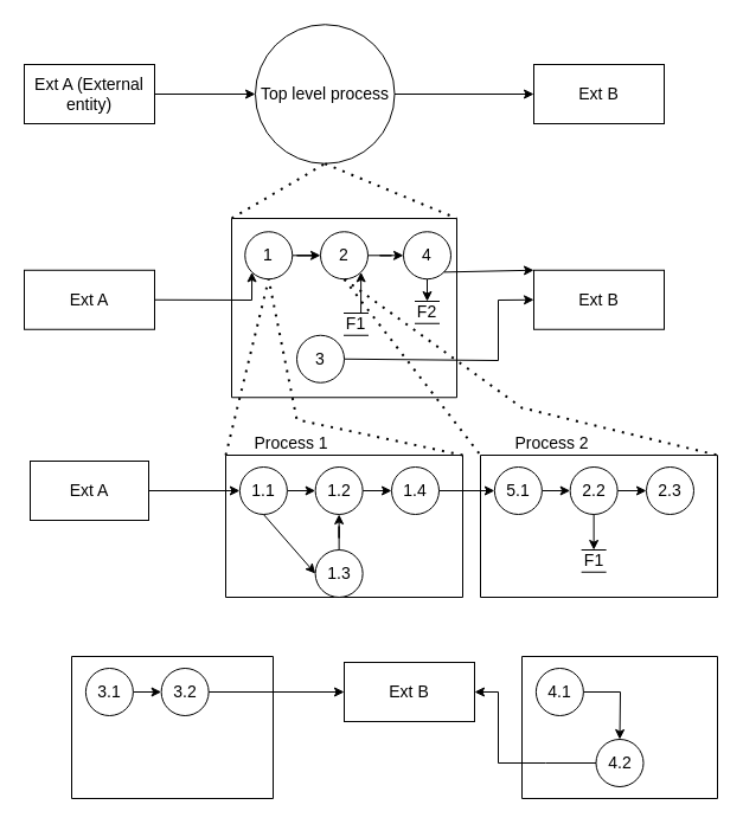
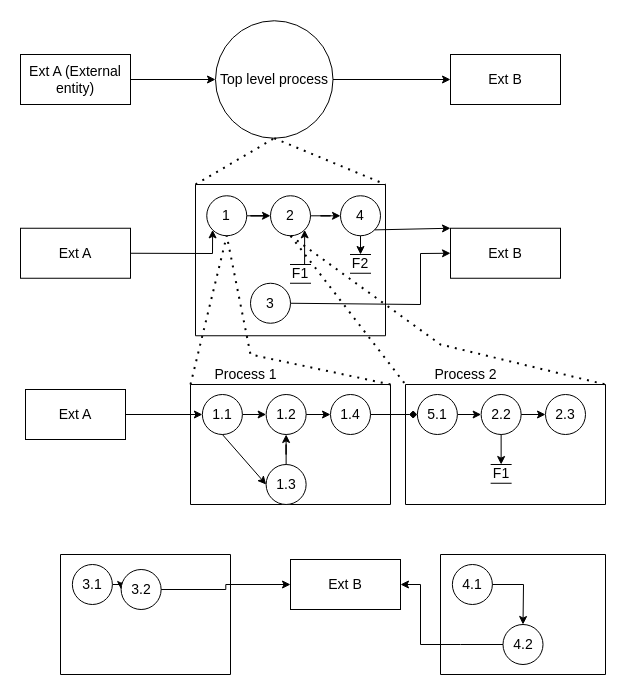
  <mxCell id="0" />
  <mxCell id="1" parent="0" />
  <mxCell id="2" value="&lt;font style=&quot;font-size: 14px;&quot;&gt;Ext A (External entity)&lt;/font&gt;" style="rounded=0;whiteSpace=wrap;html=1;" vertex="1" parent="1"><mxGeometry x="20" y="54" width="110" height="50" as="geometry" /></mxCell>
  <mxCell id="3" value="&lt;font style=&quot;font-size: 14px;&quot;&gt;Top level process&lt;/font&gt;" style="ellipse;whiteSpace=wrap;html=1;aspect=fixed;" vertex="1" parent="1"><mxGeometry x="215" y="20.25" width="117.5" height="117.5" as="geometry" /></mxCell>
  <mxCell id="4" value="" style="endArrow=classic;html=1;rounded=0;exitX=1;exitY=0.5;exitDx=0;exitDy=0;entryX=0;entryY=0.5;entryDx=0;entryDy=0;" edge="1" parent="1" source="2" target="3"><mxGeometry width="50" height="50" relative="1" as="geometry"><mxPoint x="180" y="134" as="sourcePoint" /><mxPoint x="210" y="104" as="targetPoint" /></mxGeometry></mxCell>
  <mxCell id="5" value="" style="endArrow=classic;html=1;rounded=0;entryX=0;entryY=0.5;entryDx=0;entryDy=0;exitX=1;exitY=0.5;exitDx=0;exitDy=0;" edge="1" parent="1" source="3" target="6"><mxGeometry width="50" height="50" relative="1" as="geometry"><mxPoint x="360" y="214" as="sourcePoint" /><mxPoint x="470" y="84" as="targetPoint" /></mxGeometry></mxCell>
  <mxCell id="6" value="&lt;font style=&quot;font-size: 14px;&quot;&gt;Ext B&lt;/font&gt;" style="rounded=0;whiteSpace=wrap;html=1;" vertex="1" parent="1"><mxGeometry x="450" y="54" width="110" height="50" as="geometry" /></mxCell>
  <mxCell id="7" value="&lt;font style=&quot;font-size: 14px;&quot;&gt;Ext A&lt;/font&gt;" style="rounded=0;whiteSpace=wrap;html=1;" vertex="1" parent="1"><mxGeometry x="20" y="227.75" width="110" height="50" as="geometry" /></mxCell>
  <mxCell id="8" value="" style="endArrow=classic;html=1;rounded=0;exitX=1;exitY=0.5;exitDx=0;exitDy=0;entryX=0;entryY=1;entryDx=0;entryDy=0;" edge="1" parent="1" source="7" target="13"><mxGeometry width="50" height="50" relative="1" as="geometry"><mxPoint x="178.75" y="307.75" as="sourcePoint" /><mxPoint x="220" y="253" as="targetPoint" /><Array as="points"><mxPoint x="212" y="253" /></Array></mxGeometry></mxCell>
  <mxCell id="9" value="" style="endArrow=classic;html=1;rounded=0;entryX=0;entryY=0.5;entryDx=0;entryDy=0;exitX=1;exitY=0.5;exitDx=0;exitDy=0;" edge="1" parent="1" source="15" target="10"><mxGeometry width="50" height="50" relative="1" as="geometry"><mxPoint x="400" y="254" as="sourcePoint" /><mxPoint x="468.75" y="257.75" as="targetPoint" /><Array as="points"><mxPoint x="420" y="304" /><mxPoint x="420" y="253" /></Array></mxGeometry></mxCell>
  <mxCell id="10" value="&lt;font style=&quot;font-size: 14px;&quot;&gt;Ext B&lt;/font&gt;" style="rounded=0;whiteSpace=wrap;html=1;" vertex="1" parent="1"><mxGeometry x="450" y="227.75" width="110" height="50" as="geometry" /></mxCell>
  <mxCell id="11" value="" style="swimlane;startSize=0;fontSize=14;" vertex="1" parent="1"><mxGeometry x="195" y="184" width="190" height="151.25" as="geometry" /></mxCell>
  <mxCell id="12" style="edgeStyle=orthogonalEdgeStyle;rounded=0;orthogonalLoop=1;jettySize=auto;html=1;entryX=0;entryY=0.5;entryDx=0;entryDy=0;fontSize=14;" edge="1" parent="11" source="13" target="14"><mxGeometry relative="1" as="geometry" /></mxCell>
  <mxCell id="13" value="1" style="ellipse;whiteSpace=wrap;html=1;aspect=fixed;fontSize=14;" vertex="1" parent="11"><mxGeometry x="11.25" y="11.25" width="40" height="40" as="geometry" /></mxCell>
  <mxCell id="14" value="2" style="ellipse;whiteSpace=wrap;html=1;aspect=fixed;fontSize=14;" vertex="1" parent="11"><mxGeometry x="75" y="11.25" width="40" height="40" as="geometry" /></mxCell>
  <mxCell id="15" value="3" style="ellipse;whiteSpace=wrap;html=1;aspect=fixed;fontSize=14;" vertex="1" parent="11"><mxGeometry x="55" y="98.75" width="40" height="40" as="geometry" /></mxCell>
  <mxCell id="16" value="4" style="ellipse;whiteSpace=wrap;html=1;aspect=fixed;fontSize=14;" vertex="1" parent="11"><mxGeometry x="145" y="11.25" width="40" height="40" as="geometry" /></mxCell>
  <mxCell id="17" value="" style="edgeStyle=orthogonalEdgeStyle;rounded=0;orthogonalLoop=1;jettySize=auto;html=1;fontSize=14;" edge="1" parent="11" source="14" target="16"><mxGeometry relative="1" as="geometry" /></mxCell>
  <mxCell id="18" style="edgeStyle=orthogonalEdgeStyle;rounded=0;orthogonalLoop=1;jettySize=auto;html=1;exitX=0.5;exitY=0;exitDx=0;exitDy=0;entryX=1;entryY=1;entryDx=0;entryDy=0;fontSize=14;" edge="1" parent="11" source="19" target="14"><mxGeometry relative="1" as="geometry" /></mxCell>
  <mxCell id="19" value="F1" style="shape=partialRectangle;whiteSpace=wrap;html=1;left=0;right=0;fillColor=none;fontSize=14;" vertex="1" parent="11"><mxGeometry x="95" y="80" width="20" height="18.75" as="geometry" /></mxCell>
  <mxCell id="20" style="edgeStyle=orthogonalEdgeStyle;rounded=0;orthogonalLoop=1;jettySize=auto;html=1;exitX=0.5;exitY=0;exitDx=0;exitDy=0;entryX=0.5;entryY=1;entryDx=0;entryDy=0;fontSize=14;startArrow=classic;startFill=1;endArrow=none;endFill=0;" edge="1" parent="11" source="21" target="16"><mxGeometry relative="1" as="geometry" /></mxCell>
  <mxCell id="21" value="F2" style="shape=partialRectangle;whiteSpace=wrap;html=1;left=0;right=0;fillColor=none;fontSize=14;" vertex="1" parent="11"><mxGeometry x="155" y="70" width="20" height="18.75" as="geometry" /></mxCell>
  <mxCell id="22" value="" style="endArrow=classic;html=1;rounded=0;fontSize=14;entryX=0;entryY=0;entryDx=0;entryDy=0;exitX=1;exitY=1;exitDx=0;exitDy=0;" edge="1" parent="1" source="16" target="10"><mxGeometry width="50" height="50" relative="1" as="geometry"><mxPoint x="360" y="204" as="sourcePoint" /><mxPoint x="410" y="154" as="targetPoint" /></mxGeometry></mxCell>
  <mxCell id="23" value="" style="endArrow=none;dashed=1;html=1;dashPattern=1 3;strokeWidth=2;rounded=0;fontSize=14;entryX=0.5;entryY=1;entryDx=0;entryDy=0;exitX=0;exitY=0;exitDx=0;exitDy=0;" edge="1" parent="1" source="11" target="3"><mxGeometry width="50" height="50" relative="1" as="geometry"><mxPoint x="270" y="144" as="sourcePoint" /><mxPoint x="320" y="94" as="targetPoint" /></mxGeometry></mxCell>
  <mxCell id="24" value="" style="endArrow=none;dashed=1;html=1;dashPattern=1 3;strokeWidth=2;rounded=0;fontSize=14;entryX=1;entryY=0;entryDx=0;entryDy=0;exitX=0.5;exitY=1;exitDx=0;exitDy=0;" edge="1" parent="1" source="3" target="11"><mxGeometry width="50" height="50" relative="1" as="geometry"><mxPoint x="270" y="144" as="sourcePoint" /><mxPoint x="320" y="94" as="targetPoint" /></mxGeometry></mxCell>
  <mxCell id="25" value="" style="edgeStyle=orthogonalEdgeStyle;rounded=0;orthogonalLoop=1;jettySize=auto;html=1;fontSize=14;" edge="1" parent="1" source="26" target="30"><mxGeometry relative="1" as="geometry" /></mxCell>
  <mxCell id="26" value="&lt;font style=&quot;font-size: 14px;&quot;&gt;Ext A&lt;/font&gt;" style="rounded=0;whiteSpace=wrap;html=1;" vertex="1" parent="1"><mxGeometry x="25" y="389" width="100" height="50" as="geometry" /></mxCell>
  <mxCell id="27" value="" style="endArrow=none;dashed=1;html=1;dashPattern=1 3;strokeWidth=2;rounded=0;fontSize=14;entryX=0.5;entryY=1;entryDx=0;entryDy=0;exitX=0;exitY=0;exitDx=0;exitDy=0;" edge="1" parent="1" source="28" target="13"><mxGeometry width="50" height="50" relative="1" as="geometry"><mxPoint x="210" y="424" as="sourcePoint" /><mxPoint x="173.75" y="304" as="targetPoint" /></mxGeometry></mxCell>
  <mxCell id="28" value="" style="swimlane;startSize=0;fontSize=14;" vertex="1" parent="1"><mxGeometry x="190" y="384" width="200" height="120" as="geometry" /></mxCell>
  <mxCell id="29" style="edgeStyle=orthogonalEdgeStyle;rounded=0;orthogonalLoop=1;jettySize=auto;html=1;exitX=1;exitY=0.5;exitDx=0;exitDy=0;entryX=0;entryY=0.5;entryDx=0;entryDy=0;fontSize=14;" edge="1" parent="28" source="30" target="33"><mxGeometry relative="1" as="geometry" /></mxCell>
  <mxCell id="30" value="1.1" style="ellipse;whiteSpace=wrap;html=1;aspect=fixed;fontSize=14;" vertex="1" parent="28"><mxGeometry x="11.88" y="10" width="40" height="40" as="geometry" /></mxCell>
  <mxCell id="31" value="" style="edgeStyle=orthogonalEdgeStyle;rounded=0;orthogonalLoop=1;jettySize=auto;html=1;fontSize=14;endArrow=none;endFill=0;startArrow=classic;startFill=1;" edge="1" parent="28" source="33" target="34"><mxGeometry relative="1" as="geometry" /></mxCell>
  <mxCell id="32" value="" style="edgeStyle=orthogonalEdgeStyle;rounded=0;orthogonalLoop=1;jettySize=auto;html=1;fontSize=14;startArrow=none;startFill=0;endArrow=classic;endFill=1;" edge="1" parent="28" source="33" target="36"><mxGeometry relative="1" as="geometry" /></mxCell>
  <mxCell id="33" value="1.2" style="ellipse;whiteSpace=wrap;html=1;aspect=fixed;fontSize=14;" vertex="1" parent="28"><mxGeometry x="75.63" y="10" width="40" height="40" as="geometry" /></mxCell>
  <mxCell id="34" value="1.3" style="ellipse;whiteSpace=wrap;html=1;aspect=fixed;fontSize=14;" vertex="1" parent="28"><mxGeometry x="75.63" y="80" width="40" height="40" as="geometry" /></mxCell>
  <mxCell id="35" value="" style="endArrow=classic;html=1;rounded=0;fontSize=14;entryX=0;entryY=0.5;entryDx=0;entryDy=0;exitX=0.5;exitY=1;exitDx=0;exitDy=0;" edge="1" parent="28" source="30" target="34"><mxGeometry width="50" height="50" relative="1" as="geometry"><mxPoint x="80" y="70" as="sourcePoint" /><mxPoint x="130" y="20" as="targetPoint" /></mxGeometry></mxCell>
  <mxCell id="36" value="1.4" style="ellipse;whiteSpace=wrap;html=1;aspect=fixed;fontSize=14;" vertex="1" parent="28"><mxGeometry x="140" y="10" width="40" height="40" as="geometry" /></mxCell>
  <mxCell id="37" value="" style="endArrow=none;dashed=1;html=1;dashPattern=1 3;strokeWidth=2;rounded=0;fontSize=14;entryX=0.5;entryY=1;entryDx=0;entryDy=0;exitX=1;exitY=0;exitDx=0;exitDy=0;" edge="1" parent="1" source="28" target="13"><mxGeometry width="50" height="50" relative="1" as="geometry"><mxPoint x="305" y="514" as="sourcePoint" /><mxPoint x="275" y="364" as="targetPoint" /><Array as="points"><mxPoint x="250" y="354" /></Array></mxGeometry></mxCell>
  <mxCell id="38" value="Process 1" style="text;html=1;align=center;verticalAlign=middle;resizable=0;points=[];autosize=1;strokeColor=none;fillColor=none;fontSize=14;" vertex="1" parent="1"><mxGeometry x="210" y="364" width="70" height="20" as="geometry" /></mxCell>
  <mxCell id="39" value="" style="swimlane;startSize=0;fontSize=14;" vertex="1" parent="1"><mxGeometry x="405" y="384" width="200" height="120" as="geometry" /></mxCell>
  <mxCell id="40" style="edgeStyle=orthogonalEdgeStyle;rounded=0;orthogonalLoop=1;jettySize=auto;html=1;exitX=1;exitY=0.5;exitDx=0;exitDy=0;entryX=0;entryY=0.5;entryDx=0;entryDy=0;fontSize=14;" edge="1" parent="39" source="41" target="44"><mxGeometry relative="1" as="geometry" /></mxCell>
  <mxCell id="41" value="5.1" style="ellipse;whiteSpace=wrap;html=1;aspect=fixed;fontSize=14;" vertex="1" parent="39"><mxGeometry x="11.88" y="10" width="40" height="40" as="geometry" /></mxCell>
  <mxCell id="42" value="" style="edgeStyle=orthogonalEdgeStyle;rounded=0;orthogonalLoop=1;jettySize=auto;html=1;fontSize=14;startArrow=none;startFill=0;endArrow=classic;endFill=1;" edge="1" parent="39" source="44" target="45"><mxGeometry relative="1" as="geometry" /></mxCell>
  <mxCell id="43" style="edgeStyle=orthogonalEdgeStyle;rounded=0;orthogonalLoop=1;jettySize=auto;html=1;exitX=0.5;exitY=1;exitDx=0;exitDy=0;entryX=0.5;entryY=0;entryDx=0;entryDy=0;fontSize=14;startArrow=none;startFill=0;endArrow=classic;endFill=1;" edge="1" parent="39" source="44" target="46"><mxGeometry relative="1" as="geometry" /></mxCell>
  <mxCell id="44" value="2.2" style="ellipse;whiteSpace=wrap;html=1;aspect=fixed;fontSize=14;" vertex="1" parent="39"><mxGeometry x="75.63" y="10" width="40" height="40" as="geometry" /></mxCell>
  <mxCell id="45" value="2.3" style="ellipse;whiteSpace=wrap;html=1;aspect=fixed;fontSize=14;" vertex="1" parent="39"><mxGeometry x="140" y="10" width="40" height="40" as="geometry" /></mxCell>
  <mxCell id="46" value="F1" style="shape=partialRectangle;whiteSpace=wrap;html=1;left=0;right=0;fillColor=none;fontSize=14;" vertex="1" parent="39"><mxGeometry x="85.63" y="80" width="20" height="18.75" as="geometry" /></mxCell>
  <mxCell id="47" value="" style="endArrow=none;dashed=1;html=1;dashPattern=1 3;strokeWidth=2;rounded=0;fontSize=14;entryX=0;entryY=0;entryDx=0;entryDy=0;exitX=0.5;exitY=1;exitDx=0;exitDy=0;" edge="1" parent="1" source="14" target="39"><mxGeometry width="50" height="50" relative="1" as="geometry"><mxPoint x="390" y="334" as="sourcePoint" /><mxPoint x="440" y="284" as="targetPoint" /></mxGeometry></mxCell>
  <mxCell id="48" value="" style="endArrow=none;dashed=1;html=1;dashPattern=1 3;strokeWidth=2;rounded=0;fontSize=14;entryX=1;entryY=0;entryDx=0;entryDy=0;exitX=0.5;exitY=1;exitDx=0;exitDy=0;" edge="1" parent="1" source="14" target="39"><mxGeometry width="50" height="50" relative="1" as="geometry"><mxPoint x="390" y="334" as="sourcePoint" /><mxPoint x="440" y="284" as="targetPoint" /><Array as="points"><mxPoint x="440" y="344" /></Array></mxGeometry></mxCell>
  <mxCell id="49" value="Process 2" style="text;html=1;align=center;verticalAlign=middle;resizable=0;points=[];autosize=1;strokeColor=none;fillColor=none;fontSize=14;" vertex="1" parent="1"><mxGeometry x="430" y="364" width="70" height="20" as="geometry" /></mxCell>
- <mxCell id="50" style="edgeStyle=orthogonalEdgeStyle;rounded=0;orthogonalLoop=1;jettySize=auto;html=1;exitX=1;exitY=0.5;exitDx=0;exitDy=0;entryX=0;entryY=0.5;entryDx=0;entryDy=0;fontSize=14;startArrow=none;startFill=0;endArrow=classic;endFill=1;" edge="1" parent="1" source="36" target="41"><mxGeometry relative="1" as="geometry" /></mxCell>
+ <mxCell id="50" style="edgeStyle=orthogonalEdgeStyle;rounded=0;orthogonalLoop=1;jettySize=auto;html=1;exitX=1;exitY=0.5;exitDx=0;exitDy=0;entryX=0;entryY=0.5;entryDx=0;entryDy=0;fontSize=14;startArrow=none;startFill=0;endArrow=diamond;endFill=1;" edge="1" parent="1" source="36" target="41"><mxGeometry relative="1" as="geometry" /></mxCell>
  <mxCell id="51" value="" style="swimlane;startSize=0;fontSize=14;" vertex="1" parent="1"><mxGeometry x="60" y="554" width="170" height="120" as="geometry" /></mxCell>
  <mxCell id="52" style="edgeStyle=orthogonalEdgeStyle;rounded=0;orthogonalLoop=1;jettySize=auto;html=1;exitX=1;exitY=0.5;exitDx=0;exitDy=0;entryX=0;entryY=0.5;entryDx=0;entryDy=0;fontSize=14;" edge="1" parent="51" source="53" target="54"><mxGeometry relative="1" as="geometry" /></mxCell>
  <mxCell id="53" value="3.1" style="ellipse;whiteSpace=wrap;html=1;aspect=fixed;fontSize=14;" vertex="1" parent="51"><mxGeometry x="11.88" y="10" width="40" height="40" as="geometry" /></mxCell>
- <mxCell id="54" value="3.2" style="ellipse;whiteSpace=wrap;html=1;aspect=fixed;fontSize=14;" vertex="1" parent="51"><mxGeometry x="75.63" y="10" width="40" height="40" as="geometry" /></mxCell>
+ <mxCell id="54" value="3.2" style="ellipse;whiteSpace=wrap;html=1;aspect=fixed;fontSize=14;" vertex="1" parent="51"><mxGeometry x="60.63" y="15" width="40" height="40" as="geometry" /></mxCell>
  <mxCell id="55" value="" style="swimlane;startSize=0;fontSize=14;" vertex="1" parent="1"><mxGeometry x="440" y="554" width="165" height="120" as="geometry" /></mxCell>
  <mxCell id="56" value="4.1" style="ellipse;whiteSpace=wrap;html=1;aspect=fixed;fontSize=14;" vertex="1" parent="55"><mxGeometry x="11.88" y="10" width="40" height="40" as="geometry" /></mxCell>
  <mxCell id="57" value="4.2" style="ellipse;whiteSpace=wrap;html=1;aspect=fixed;fontSize=14;" vertex="1" parent="55"><mxGeometry x="62.5" y="70" width="40" height="40" as="geometry" /></mxCell>
  <mxCell id="58" value="" style="endArrow=classic;html=1;rounded=0;fontSize=14;entryX=0.5;entryY=0;entryDx=0;entryDy=0;exitX=1;exitY=0.5;exitDx=0;exitDy=0;" edge="1" parent="55" source="56" target="57"><mxGeometry width="50" height="50" relative="1" as="geometry"><mxPoint x="-190" y="120" as="sourcePoint" /><mxPoint x="-140" y="70" as="targetPoint" /><Array as="points"><mxPoint x="83" y="30" /></Array></mxGeometry></mxCell>
  <mxCell id="59" value="&lt;font style=&quot;font-size: 14px;&quot;&gt;Ext B&lt;/font&gt;" style="rounded=0;whiteSpace=wrap;html=1;" vertex="1" parent="1"><mxGeometry x="290" y="559" width="110" height="50" as="geometry" /></mxCell>
  <mxCell id="60" value="" style="edgeStyle=orthogonalEdgeStyle;rounded=0;orthogonalLoop=1;jettySize=auto;html=1;fontSize=14;startArrow=none;startFill=0;endArrow=classic;endFill=1;entryX=0;entryY=0.5;entryDx=0;entryDy=0;" edge="1" parent="1" source="54" target="59"><mxGeometry relative="1" as="geometry"><mxPoint x="200" y="584" as="targetPoint" /></mxGeometry></mxCell>
  <mxCell id="61" value="" style="endArrow=none;html=1;rounded=0;fontSize=14;entryX=0;entryY=0.5;entryDx=0;entryDy=0;exitX=1;exitY=0.5;exitDx=0;exitDy=0;endFill=0;startArrow=classic;startFill=1;" edge="1" parent="1" source="59" target="57"><mxGeometry width="50" height="50" relative="1" as="geometry"><mxPoint x="250" y="674" as="sourcePoint" /><mxPoint x="300" y="624" as="targetPoint" /><Array as="points"><mxPoint x="420" y="584" /><mxPoint x="420" y="644" /><mxPoint x="460" y="644" /></Array></mxGeometry></mxCell>
